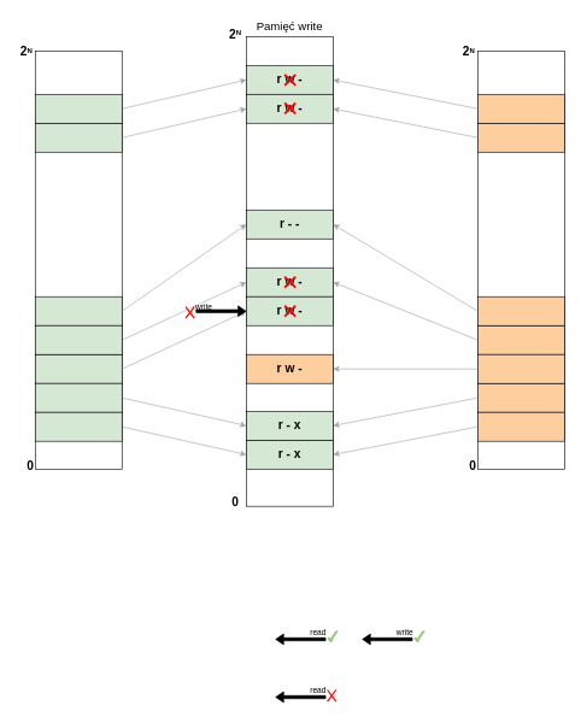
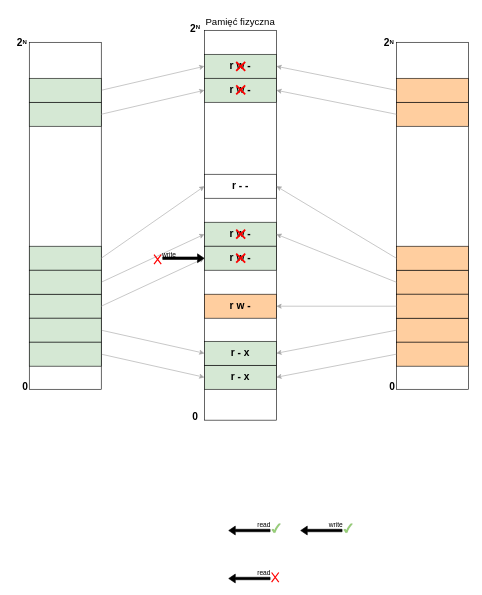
  <mxCell id="0" />
  <mxCell id="1" parent="0" />
  <mxCell id="2" value="" style="rounded=0;whiteSpace=wrap;html=1;strokeWidth=1;fillColor=none;" parent="1" vertex="1"><mxGeometry x="48" y="70" width="120" height="578.5" as="geometry" /></mxCell>
  <mxCell id="3" value="" style="rounded=0;whiteSpace=wrap;html=1;strokeWidth=1;" parent="1" vertex="1"><mxGeometry x="340" y="50" width="120" height="650" as="geometry" /></mxCell>
- <mxCell id="4" value="&lt;font style=&quot;font-size: 16px;&quot;&gt;Pamięć write&lt;/font&gt;" style="text;html=1;align=center;verticalAlign=middle;whiteSpace=wrap;rounded=0;" parent="1" vertex="1"><mxGeometry x="340" y="20" width="120" height="30" as="geometry" /></mxCell>
+ <mxCell id="4" value="&lt;font style=&quot;font-size: 16px;&quot;&gt;Pamięć fizyczna&lt;/font&gt;" style="text;html=1;align=center;verticalAlign=middle;whiteSpace=wrap;rounded=0;" parent="1" vertex="1"><mxGeometry x="340" y="20" width="120" height="30" as="geometry" /></mxCell>
  <mxCell id="5" value="" style="endArrow=none;html=1;rounded=0;strokeColor=none;" parent="1" edge="1"><mxGeometry width="50" height="50" relative="1" as="geometry"><mxPoint x="20.43" y="650" as="sourcePoint" /><mxPoint x="20" y="50" as="targetPoint" /></mxGeometry></mxCell>
  <mxCell id="6" value="&lt;font style=&quot;font-size: 17px;&quot;&gt;&lt;b&gt;0&lt;/b&gt;&lt;b&gt;&lt;br&gt;&lt;/b&gt;&lt;/font&gt;" style="text;html=1;align=center;verticalAlign=middle;whiteSpace=wrap;rounded=0;" parent="1" vertex="1"><mxGeometry x="295" y="680" width="60" height="30" as="geometry" /></mxCell>
  <mxCell id="7" value="&lt;font style=&quot;font-size: 17px;&quot;&gt;&lt;b style=&quot;font-size: 17px;&quot;&gt;2&lt;/b&gt;&lt;/font&gt;&lt;font size=&quot;1&quot;&gt;&lt;b&gt;&lt;sup style=&quot;font-size: 10px;&quot;&gt;N&lt;/sup&gt;&lt;/b&gt;&lt;/font&gt;" style="text;html=1;align=center;verticalAlign=middle;whiteSpace=wrap;rounded=0;fontSize=17;" parent="1" vertex="1"><mxGeometry x="295" y="33" width="60" height="30" as="geometry" /></mxCell>
  <mxCell id="8" value="" style="endArrow=none;html=1;rounded=0;strokeColor=none;" parent="1" edge="1"><mxGeometry width="50" height="50" relative="1" as="geometry"><mxPoint x="780.43" y="658.5" as="sourcePoint" /><mxPoint x="780" y="58.5" as="targetPoint" /></mxGeometry></mxCell>
  <mxCell id="9" value="&lt;font style=&quot;font-size: 17px;&quot;&gt;&lt;b style=&quot;font-size: 17px;&quot;&gt;2&lt;/b&gt;&lt;/font&gt;&lt;font size=&quot;1&quot;&gt;&lt;b&gt;&lt;sup style=&quot;font-size: 10px;&quot;&gt;N&lt;/sup&gt;&lt;/b&gt;&lt;/font&gt;" style="text;html=1;align=center;verticalAlign=middle;whiteSpace=wrap;rounded=0;fontSize=17;" parent="1" vertex="1"><mxGeometry x="21" y="57" width="30" height="30" as="geometry" /></mxCell>
  <mxCell id="10" value="&lt;font style=&quot;font-size: 17px;&quot;&gt;&lt;b&gt;0&lt;/b&gt;&lt;b&gt;&lt;br&gt;&lt;/b&gt;&lt;/font&gt;" style="text;html=1;align=center;verticalAlign=middle;whiteSpace=wrap;rounded=0;" parent="1" vertex="1"><mxGeometry x="35" y="630" width="13" height="30" as="geometry" /></mxCell>
  <mxCell id="11" value="" style="rounded=0;whiteSpace=wrap;html=1;fillColor=#D5E8D4;strokeWidth=1;" parent="1" vertex="1"><mxGeometry x="48" y="170" width="120" height="40" as="geometry" /></mxCell>
  <mxCell id="12" value="" style="rounded=0;whiteSpace=wrap;html=1;fillColor=#D5E8D4;strokeWidth=1;" parent="1" vertex="1"><mxGeometry x="48" y="410" width="120" height="40" as="geometry" /></mxCell>
  <mxCell id="13" style="rounded=0;orthogonalLoop=1;jettySize=auto;html=1;entryX=0;entryY=0.5;entryDx=0;entryDy=0;exitX=1;exitY=0.5;exitDx=0;exitDy=0;strokeColor=#A3A3A3;" parent="1" source="25" target="22" edge="1"><mxGeometry relative="1" as="geometry" /></mxCell>
  <mxCell id="14" value="" style="rounded=0;whiteSpace=wrap;html=1;fillColor=#D5E8D4;strokeWidth=1;" parent="1" vertex="1"><mxGeometry x="48" y="490" width="120" height="40" as="geometry" /></mxCell>
  <mxCell id="15" style="rounded=0;orthogonalLoop=1;jettySize=auto;html=1;entryX=0;entryY=0.5;entryDx=0;entryDy=0;exitX=1;exitY=0.5;exitDx=0;exitDy=0;strokeColor=#A3A3A3;" parent="1" source="16" target="30" edge="1"><mxGeometry relative="1" as="geometry" /></mxCell>
  <mxCell id="16" value="" style="rounded=0;whiteSpace=wrap;html=1;fillColor=#D5E8D4;strokeWidth=1;" parent="1" vertex="1"><mxGeometry x="48" y="530" width="120" height="40" as="geometry" /></mxCell>
  <mxCell id="17" style="rounded=0;orthogonalLoop=1;jettySize=auto;html=1;entryX=0;entryY=0.5;entryDx=0;entryDy=0;exitX=1;exitY=0.5;exitDx=0;exitDy=0;strokeColor=#A3A3A3;" parent="1" source="18" target="20" edge="1"><mxGeometry relative="1" as="geometry" /></mxCell>
  <mxCell id="18" value="" style="rounded=0;whiteSpace=wrap;html=1;fillColor=#D5E8D4;strokeWidth=1;" parent="1" vertex="1"><mxGeometry x="48" y="570" width="120" height="40" as="geometry" /></mxCell>
  <mxCell id="19" value="&lt;span style=&quot;font-size: 17px;&quot;&gt;&lt;b&gt;r w -&lt;/b&gt;&lt;/span&gt;" style="rounded=0;whiteSpace=wrap;html=1;fillColor=#D5E8D4;strokeWidth=1;" parent="1" vertex="1"><mxGeometry x="340" y="90" width="120" height="40" as="geometry" /></mxCell>
  <mxCell id="20" value="&lt;font style=&quot;font-size: 17px;&quot;&gt;&lt;b&gt;r - x&lt;/b&gt;&lt;/font&gt;" style="rounded=0;whiteSpace=wrap;html=1;fillColor=#D5E8D4;strokeWidth=1;" parent="1" vertex="1"><mxGeometry x="340" y="608.5" width="120" height="40" as="geometry" /></mxCell>
- <mxCell id="21" value="&lt;span style=&quot;font-size: 17px;&quot;&gt;&lt;b&gt;r - -&lt;/b&gt;&lt;/span&gt;" style="rounded=0;whiteSpace=wrap;html=1;fillColor=#D5E8D4;strokeWidth=1;" parent="1" vertex="1"><mxGeometry x="340" y="290" width="120" height="40" as="geometry" /></mxCell>
+ <mxCell id="21" value="&lt;span style=&quot;font-size: 17px;&quot;&gt;&lt;b&gt;r - -&lt;/b&gt;&lt;/span&gt;" style="rounded=0;whiteSpace=wrap;html=1;fillColor=#ffffff;strokeWidth=1;" parent="1" vertex="1"><mxGeometry x="340" y="290" width="120" height="40" as="geometry" /></mxCell>
  <mxCell id="22" value="&lt;span style=&quot;font-size: 17px;&quot;&gt;&lt;b&gt;r w -&lt;/b&gt;&lt;/span&gt;" style="rounded=0;whiteSpace=wrap;html=1;fillColor=#D5E8D4;strokeWidth=1;" parent="1" vertex="1"><mxGeometry x="340" y="370" width="120" height="40" as="geometry" /></mxCell>
  <mxCell id="23" value="" style="endArrow=classic;html=1;rounded=0;exitX=1;exitY=0.5;exitDx=0;exitDy=0;entryX=0;entryY=0.5;entryDx=0;entryDy=0;strokeColor=#A3A3A3;" parent="1" source="27" target="19" edge="1"><mxGeometry width="50" height="50" relative="1" as="geometry"><mxPoint x="180" y="190" as="sourcePoint" /><mxPoint x="330" y="150" as="targetPoint" /></mxGeometry></mxCell>
  <mxCell id="24" style="rounded=0;orthogonalLoop=1;jettySize=auto;html=1;entryX=0;entryY=0.5;entryDx=0;entryDy=0;exitX=1;exitY=0.5;exitDx=0;exitDy=0;strokeColor=#A3A3A3;" parent="1" source="12" target="21" edge="1"><mxGeometry relative="1" as="geometry"><mxPoint x="200" y="400" as="sourcePoint" /></mxGeometry></mxCell>
  <mxCell id="25" value="" style="rounded=0;whiteSpace=wrap;html=1;fillColor=#D5E8D4;strokeWidth=1;" parent="1" vertex="1"><mxGeometry x="48" y="450" width="120" height="40" as="geometry" /></mxCell>
  <mxCell id="26" style="rounded=0;orthogonalLoop=1;jettySize=auto;html=1;entryX=0;entryY=0.5;entryDx=0;entryDy=0;exitX=1;exitY=0.5;exitDx=0;exitDy=0;strokeColor=#A3A3A3;" parent="1" source="14" target="29" edge="1"><mxGeometry relative="1" as="geometry" /></mxCell>
  <mxCell id="27" value="" style="rounded=0;whiteSpace=wrap;html=1;fillColor=#D5E8D4;strokeWidth=1;" parent="1" vertex="1"><mxGeometry x="48" y="130" width="120" height="40" as="geometry" /></mxCell>
  <mxCell id="28" value="&lt;span style=&quot;font-size: 17px;&quot;&gt;&lt;b&gt;r w -&lt;/b&gt;&lt;/span&gt;" style="rounded=0;whiteSpace=wrap;html=1;fillColor=#D5E8D4;strokeWidth=1;" parent="1" vertex="1"><mxGeometry x="340" y="130" width="120" height="40" as="geometry" /></mxCell>
  <mxCell id="29" value="&lt;span style=&quot;font-size: 17px;&quot;&gt;&lt;b&gt;r w -&lt;/b&gt;&lt;/span&gt;" style="rounded=0;whiteSpace=wrap;html=1;fillColor=#D5E8D4;strokeWidth=1;" parent="1" vertex="1"><mxGeometry x="340" y="410" width="120" height="40" as="geometry" /></mxCell>
  <mxCell id="30" value="&lt;font style=&quot;font-size: 17px;&quot;&gt;&lt;b&gt;r - x&lt;/b&gt;&lt;/font&gt;" style="rounded=0;whiteSpace=wrap;html=1;fillColor=#D5E8D4;strokeWidth=1;" parent="1" vertex="1"><mxGeometry x="340" y="568.5" width="120" height="40" as="geometry" /></mxCell>
  <mxCell id="31" value="" style="rounded=0;whiteSpace=wrap;html=1;strokeWidth=1;fillColor=none;" parent="1" vertex="1"><mxGeometry x="660" y="70" width="120" height="578.5" as="geometry" /></mxCell>
  <mxCell id="32" value="" style="endArrow=none;html=1;rounded=0;strokeColor=none;" parent="1" edge="1"><mxGeometry width="50" height="50" relative="1" as="geometry"><mxPoint x="780.43" y="640" as="sourcePoint" /><mxPoint x="780" y="40" as="targetPoint" /></mxGeometry></mxCell>
  <mxCell id="33" value="&lt;font style=&quot;font-size: 17px;&quot;&gt;&lt;b style=&quot;font-size: 17px;&quot;&gt;2&lt;/b&gt;&lt;/font&gt;&lt;font size=&quot;1&quot;&gt;&lt;b&gt;&lt;sup style=&quot;font-size: 10px;&quot;&gt;N&lt;/sup&gt;&lt;/b&gt;&lt;/font&gt;" style="text;html=1;align=center;verticalAlign=middle;whiteSpace=wrap;rounded=0;fontSize=17;strokeColor=none;" parent="1" vertex="1"><mxGeometry x="633" y="57" width="30" height="30" as="geometry" /></mxCell>
  <mxCell id="34" value="&lt;font style=&quot;font-size: 17px;&quot;&gt;&lt;b&gt;0&lt;/b&gt;&lt;b&gt;&lt;br&gt;&lt;/b&gt;&lt;/font&gt;" style="text;html=1;align=center;verticalAlign=middle;whiteSpace=wrap;rounded=0;strokeColor=none;" parent="1" vertex="1"><mxGeometry x="647" y="630" width="13" height="30" as="geometry" /></mxCell>
  <mxCell id="35" value="" style="rounded=0;whiteSpace=wrap;html=1;fillColor=#FFCE9F;strokeWidth=1;" parent="1" vertex="1"><mxGeometry x="660" y="170" width="120" height="40" as="geometry" /></mxCell>
  <mxCell id="36" value="" style="rounded=0;whiteSpace=wrap;html=1;fillColor=#FFCE9F;strokeWidth=1;" parent="1" vertex="1"><mxGeometry x="660" y="450" width="120" height="40" as="geometry" /></mxCell>
  <mxCell id="37" value="" style="rounded=0;whiteSpace=wrap;html=1;fillColor=#FFCE9F;strokeWidth=1;" parent="1" vertex="1"><mxGeometry x="660" y="530" width="120" height="40" as="geometry" /></mxCell>
  <mxCell id="38" value="" style="rounded=0;whiteSpace=wrap;html=1;fillColor=#FFCE9F;strokeWidth=1;" parent="1" vertex="1"><mxGeometry x="660" y="570" width="120" height="40" as="geometry" /></mxCell>
  <mxCell id="39" value="" style="rounded=0;whiteSpace=wrap;html=1;fillColor=#FFCE9F;strokeWidth=1;" parent="1" vertex="1"><mxGeometry x="660" y="410" width="120" height="40" as="geometry" /></mxCell>
  <mxCell id="40" value="" style="rounded=0;whiteSpace=wrap;html=1;fillColor=#FFCE9F;strokeWidth=1;" parent="1" vertex="1"><mxGeometry x="660" y="490" width="120" height="40" as="geometry" /></mxCell>
  <mxCell id="41" value="" style="rounded=0;whiteSpace=wrap;html=1;fillColor=#FFCE9F;strokeWidth=1;" parent="1" vertex="1"><mxGeometry x="660" y="130" width="120" height="40" as="geometry" /></mxCell>
  <mxCell id="42" value="" style="endArrow=classic;html=1;rounded=0;entryX=1;entryY=0.5;entryDx=0;entryDy=0;exitX=0;exitY=0.5;exitDx=0;exitDy=0;strokeColor=#A3A3A3;" parent="1" source="41" target="19" edge="1"><mxGeometry width="50" height="50" relative="1" as="geometry"><mxPoint x="650" y="190" as="sourcePoint" /><mxPoint x="460" y="190" as="targetPoint" /></mxGeometry></mxCell>
  <mxCell id="43" value="" style="endArrow=classic;html=1;rounded=0;exitX=0;exitY=0.5;exitDx=0;exitDy=0;entryX=1;entryY=0.5;entryDx=0;entryDy=0;strokeColor=#A3A3A3;" parent="1" source="39" target="21" edge="1"><mxGeometry width="50" height="50" relative="1" as="geometry"><mxPoint x="650" y="390" as="sourcePoint" /><mxPoint x="460" y="350" as="targetPoint" /></mxGeometry></mxCell>
  <mxCell id="44" value="" style="endArrow=classic;html=1;rounded=0;entryX=1;entryY=0.5;entryDx=0;entryDy=0;exitX=0;exitY=0.5;exitDx=0;exitDy=0;strokeColor=#A3A3A3;" parent="1" source="36" target="22" edge="1"><mxGeometry width="50" height="50" relative="1" as="geometry"><mxPoint x="650" y="550" as="sourcePoint" /><mxPoint x="460" y="470" as="targetPoint" /></mxGeometry></mxCell>
  <mxCell id="45" value="" style="endArrow=classic;html=1;rounded=0;entryX=0;entryY=0.5;entryDx=0;entryDy=0;exitX=1;exitY=0.5;exitDx=0;exitDy=0;strokeColor=#A3A3A3;" parent="1" source="11" target="28" edge="1"><mxGeometry width="50" height="50" relative="1" as="geometry"><mxPoint x="190" y="200" as="sourcePoint" /><mxPoint x="340" y="160" as="targetPoint" /></mxGeometry></mxCell>
  <mxCell id="46" value="" style="endArrow=classic;html=1;rounded=0;entryX=1;entryY=0.5;entryDx=0;entryDy=0;exitX=0;exitY=0.5;exitDx=0;exitDy=0;strokeColor=#A3A3A3;" parent="1" source="40" target="70" edge="1"><mxGeometry width="50" height="50" relative="1" as="geometry"><mxPoint x="660" y="560" as="sourcePoint" /><mxPoint x="460" y="510" as="targetPoint" /></mxGeometry></mxCell>
  <mxCell id="47" value="" style="endArrow=classic;html=1;rounded=0;entryX=1;entryY=0.5;entryDx=0;entryDy=0;exitX=0;exitY=0.5;exitDx=0;exitDy=0;strokeColor=#A3A3A3;" parent="1" source="37" target="30" edge="1"><mxGeometry width="50" height="50" relative="1" as="geometry"><mxPoint x="670" y="570" as="sourcePoint" /><mxPoint x="460" y="550" as="targetPoint" /></mxGeometry></mxCell>
  <mxCell id="48" value="" style="endArrow=classic;html=1;rounded=0;entryX=1;entryY=0.5;entryDx=0;entryDy=0;exitX=0;exitY=0.5;exitDx=0;exitDy=0;strokeColor=#A3A3A3;" parent="1" source="38" target="20" edge="1"><mxGeometry width="50" height="50" relative="1" as="geometry"><mxPoint x="620" y="580" as="sourcePoint" /><mxPoint x="460" y="668.5" as="targetPoint" /></mxGeometry></mxCell>
  <mxCell id="49" value="" style="endArrow=classic;html=1;rounded=0;entryX=1;entryY=0.5;entryDx=0;entryDy=0;exitX=0;exitY=0.5;exitDx=0;exitDy=0;strokeColor=#A3A3A3;" parent="1" source="35" target="28" edge="1"><mxGeometry width="50" height="50" relative="1" as="geometry"><mxPoint x="670" y="160" as="sourcePoint" /><mxPoint x="460" y="230" as="targetPoint" /></mxGeometry></mxCell>
  <mxCell id="50" value="" style="shape=mxgraph.sysml.x;strokeWidth=3;strokeColor=#FF0000;" parent="1" vertex="1"><mxGeometry x="393" y="142" width="15" height="15" as="geometry" /></mxCell>
  <mxCell id="51" value="" style="shape=mxgraph.sysml.x;strokeWidth=3;strokeColor=#FF0000;" parent="1" vertex="1"><mxGeometry x="393" y="102.5" width="15" height="15" as="geometry" /></mxCell>
  <mxCell id="52" value="" style="shape=mxgraph.sysml.x;strokeWidth=3;strokeColor=#FF0000;" parent="1" vertex="1"><mxGeometry x="393" y="382.5" width="15" height="15" as="geometry" /></mxCell>
  <mxCell id="53" value="" style="shape=mxgraph.sysml.x;strokeWidth=3;strokeColor=#FF0000;" parent="1" vertex="1"><mxGeometry x="393" y="422.5" width="15" height="15" as="geometry" /></mxCell>
  <mxCell id="54" value="" style="group" parent="1" vertex="1" connectable="0"><mxGeometry x="380" y="860" width="84" height="30" as="geometry" /></mxCell>
  <mxCell id="55" value="" style="shape=flexArrow;endArrow=classic;html=1;rounded=0;width=4.138;endSize=3.333;endWidth=9.623;fillColor=#000000;" parent="54" edge="1"><mxGeometry width="50" height="50" relative="1" as="geometry"><mxPoint x="70" y="24" as="sourcePoint" /><mxPoint y="24" as="targetPoint" /></mxGeometry></mxCell>
  <mxCell id="56" value="&lt;font style=&quot;font-size: 11px;&quot;&gt;read&lt;/font&gt;" style="text;html=1;align=center;verticalAlign=middle;resizable=0;points=[];autosize=1;strokeColor=none;fillColor=none;" parent="54" vertex="1"><mxGeometry x="34" width="50" height="30" as="geometry" /></mxCell>
  <mxCell id="57" value="" style="verticalLabelPosition=bottom;verticalAlign=top;html=1;shape=mxgraph.basic.tick;strokeWidth=0;fillColor=#97D077;" parent="54" vertex="1"><mxGeometry x="72" y="12" width="15" height="16" as="geometry" /></mxCell>
  <mxCell id="58" value="" style="group" parent="1" vertex="1" connectable="0"><mxGeometry x="500" y="860" width="84" height="30" as="geometry" /></mxCell>
  <mxCell id="59" value="" style="shape=flexArrow;endArrow=classic;html=1;rounded=0;width=4.138;endSize=3.333;endWidth=9.623;fillColor=#000000;" parent="58" edge="1"><mxGeometry width="50" height="50" relative="1" as="geometry"><mxPoint x="70" y="24" as="sourcePoint" /><mxPoint y="24" as="targetPoint" /></mxGeometry></mxCell>
  <mxCell id="60" value="&lt;font style=&quot;font-size: 11px;&quot;&gt;write&lt;/font&gt;" style="text;html=1;align=center;verticalAlign=middle;resizable=0;points=[];autosize=1;strokeColor=none;fillColor=none;" parent="58" vertex="1"><mxGeometry x="34" width="50" height="30" as="geometry" /></mxCell>
  <mxCell id="61" value="" style="verticalLabelPosition=bottom;verticalAlign=top;html=1;shape=mxgraph.basic.tick;strokeWidth=0;fillColor=#97D077;" parent="58" vertex="1"><mxGeometry x="72" y="12" width="15" height="16" as="geometry" /></mxCell>
  <mxCell id="62" value="" style="group" parent="1" vertex="1" connectable="0"><mxGeometry x="380" y="940" width="84" height="30" as="geometry" /></mxCell>
  <mxCell id="63" value="" style="shape=flexArrow;endArrow=classic;html=1;rounded=0;width=4.138;endSize=3.333;endWidth=9.623;fillColor=#000000;" parent="62" edge="1"><mxGeometry width="50" height="50" relative="1" as="geometry"><mxPoint x="70" y="24" as="sourcePoint" /><mxPoint y="24" as="targetPoint" /></mxGeometry></mxCell>
  <mxCell id="64" value="&lt;font style=&quot;font-size: 11px;&quot;&gt;read&lt;/font&gt;" style="text;html=1;align=center;verticalAlign=middle;resizable=0;points=[];autosize=1;strokeColor=none;fillColor=none;" parent="62" vertex="1"><mxGeometry x="34" width="50" height="30" as="geometry" /></mxCell>
  <mxCell id="65" value="" style="shape=mxgraph.sysml.x;strokeWidth=2;strokeColor=#FF0000;" parent="62" vertex="1"><mxGeometry x="72" y="14" width="12" height="16" as="geometry" /></mxCell>
  <mxCell id="66" value="" style="group;flipH=1;" parent="1" vertex="1" connectable="0"><mxGeometry x="256" y="410" width="84" height="30" as="geometry" /></mxCell>
  <mxCell id="67" value="" style="shape=flexArrow;endArrow=classic;html=1;rounded=0;width=4.138;endSize=3.333;endWidth=9.623;fillColor=#000000;" parent="66" edge="1"><mxGeometry width="50" height="50" relative="1" as="geometry"><mxPoint x="14" y="20" as="sourcePoint" /><mxPoint x="84" y="20" as="targetPoint" /></mxGeometry></mxCell>
  <mxCell id="68" value="&lt;font style=&quot;font-size: 11px;&quot;&gt;write&lt;/font&gt;" style="text;html=1;align=center;verticalAlign=middle;resizable=0;points=[];autosize=1;strokeColor=none;fillColor=none;" parent="66" vertex="1"><mxGeometry width="50" height="30" as="geometry" /></mxCell>
  <mxCell id="69" value="" style="shape=mxgraph.sysml.x;strokeWidth=2;strokeColor=#FF0000;" parent="66" vertex="1"><mxGeometry y="14" width="12" height="16" as="geometry" /></mxCell>
  <mxCell id="70" value="&lt;span style=&quot;font-size: 17px;&quot;&gt;&lt;b&gt;r w -&lt;/b&gt;&lt;/span&gt;" style="rounded=0;whiteSpace=wrap;html=1;fillColor=#FFCE9F;strokeWidth=1;" vertex="1" parent="1"><mxGeometry x="340" y="490" width="120" height="40" as="geometry" /></mxCell>
